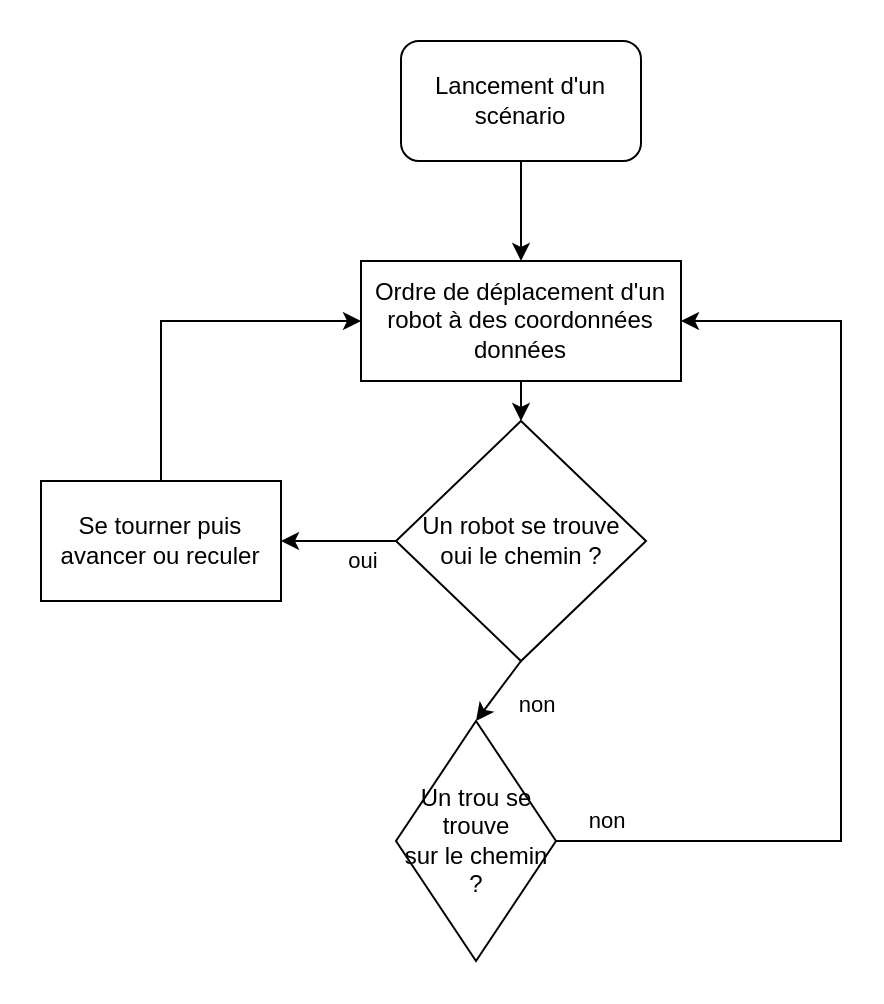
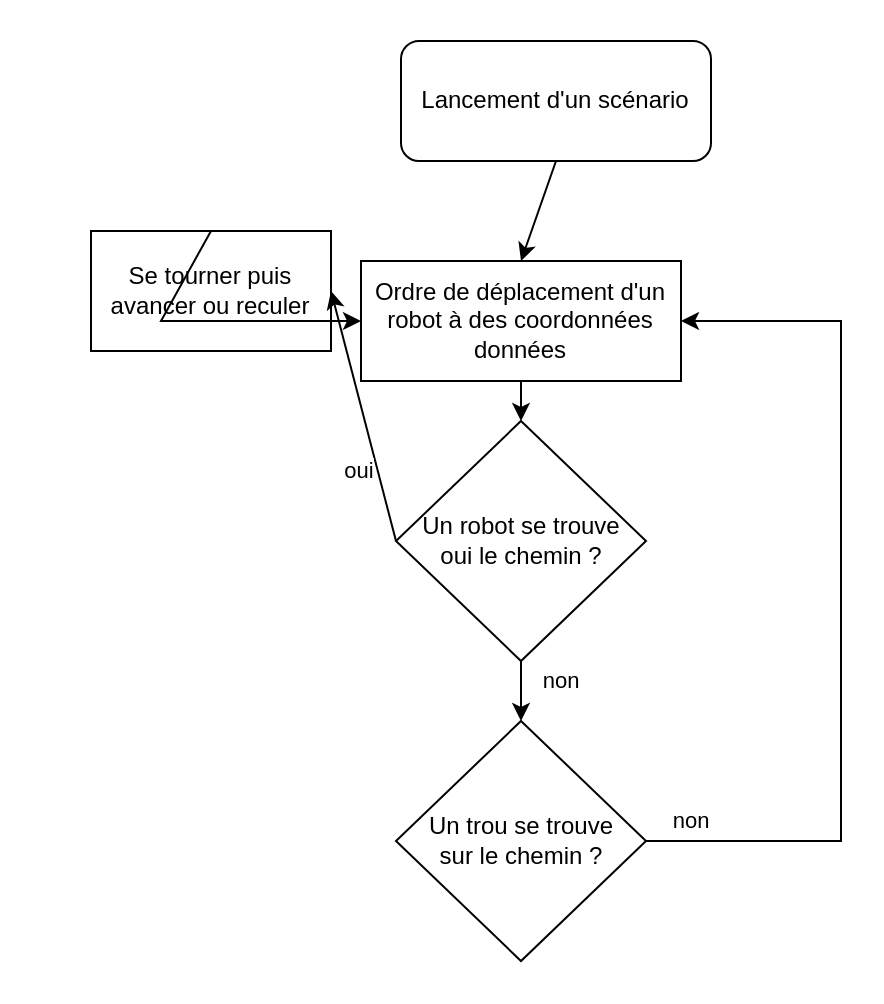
  <mxCell id="0" />
  <mxCell id="1" parent="0" />
  <mxCell id="2" value="&lt;span style=&quot;text-align: left;&quot;&gt;Ordre de déplacement d'un robot à des coordonnées données&lt;/span&gt;" style="rounded=0;whiteSpace=wrap;html=1;" parent="1" vertex="1"><mxGeometry x="180" y="130" width="160" height="60" as="geometry" /></mxCell>
  <mxCell id="3" value="Un robot se trouve&lt;div&gt;oui le chemin ?&lt;/div&gt;" style="rhombus;whiteSpace=wrap;html=1;" parent="1" vertex="1"><mxGeometry x="197.5" y="210" width="125" height="120" as="geometry" /></mxCell>
- <mxCell id="4" value="&lt;span style=&quot;text-align: left;&quot;&gt;Se tourner puis avancer ou reculer&lt;/span&gt;" style="rounded=0;whiteSpace=wrap;html=1;" parent="1" vertex="1"><mxGeometry x="20" y="240" width="120" height="60" as="geometry" /></mxCell>
- <mxCell id="5" value="Un trou se trouve&lt;div&gt;sur le chemin ?&lt;/div&gt;" style="rhombus;whiteSpace=wrap;html=1;" parent="1" vertex="1"><mxGeometry x="197.5" y="360" width="80" height="120" as="geometry" /></mxCell>
+ <mxCell id="4" value="&lt;span style=&quot;text-align: left;&quot;&gt;Se tourner puis avancer ou reculer&lt;/span&gt;" style="rounded=0;whiteSpace=wrap;html=1;" parent="1" vertex="1"><mxGeometry x="45" y="115" width="120" height="60" as="geometry" /></mxCell>
+ <mxCell id="5" value="Un trou se trouve&lt;div&gt;sur le chemin ?&lt;/div&gt;" style="rhombus;whiteSpace=wrap;html=1;" parent="1" vertex="1"><mxGeometry x="197.5" y="360" width="125" height="120" as="geometry" /></mxCell>
  <mxCell id="6" value="" style="endArrow=classic;html=1;rounded=0;exitX=0.5;exitY=1;exitDx=0;exitDy=0;" parent="1" source="2" target="3" edge="1"><mxGeometry width="50" height="50" relative="1" as="geometry"><mxPoint x="290" y="260" as="sourcePoint" /><mxPoint x="340" y="210" as="targetPoint" /></mxGeometry></mxCell>
  <mxCell id="7" value="non" style="endArrow=classic;html=1;rounded=0;exitX=1;exitY=0.5;exitDx=0;exitDy=0;entryX=1;entryY=0.5;entryDx=0;entryDy=0;" parent="1" source="5" target="2" edge="1"><mxGeometry x="-0.902" y="10" width="50" height="50" relative="1" as="geometry"><mxPoint x="360" y="480" as="sourcePoint" /><mxPoint x="420" y="480" as="targetPoint" /><Array as="points"><mxPoint x="420" y="420" /><mxPoint x="420" y="160" /></Array><mxPoint x="1" as="offset" /></mxGeometry></mxCell>
  <mxCell id="8" value="non" style="endArrow=classic;html=1;rounded=0;exitX=0.5;exitY=1;exitDx=0;exitDy=0;entryX=0.5;entryY=0;entryDx=0;entryDy=0;" parent="1" source="3" target="5" edge="1"><mxGeometry x="-0.333" y="20" width="50" height="50" relative="1" as="geometry"><mxPoint x="400" y="315" as="sourcePoint" /><mxPoint x="450" y="265" as="targetPoint" /><mxPoint as="offset" /></mxGeometry></mxCell>
  <mxCell id="9" value="oui" style="endArrow=classic;html=1;rounded=0;exitX=0;exitY=0.5;exitDx=0;exitDy=0;entryX=1;entryY=0.5;entryDx=0;entryDy=0;" parent="1" source="3" target="4" edge="1"><mxGeometry x="-0.391" y="10" width="50" height="50" relative="1" as="geometry"><mxPoint x="410" y="325" as="sourcePoint" /><mxPoint x="460" y="275" as="targetPoint" /><mxPoint x="1" as="offset" /></mxGeometry></mxCell>
  <mxCell id="10" value="" style="endArrow=classic;html=1;rounded=0;exitX=0.5;exitY=0;exitDx=0;exitDy=0;entryX=0;entryY=0.5;entryDx=0;entryDy=0;" parent="1" source="4" target="2" edge="1"><mxGeometry width="50" height="50" relative="1" as="geometry"><mxPoint x="30" y="190" as="sourcePoint" /><mxPoint x="80" y="140" as="targetPoint" /><Array as="points"><mxPoint x="80" y="160" /></Array></mxGeometry></mxCell>
- <mxCell id="11" value="Lancement d'un scénario" style="rounded=1;whiteSpace=wrap;html=1;" vertex="1" parent="1"><mxGeometry x="200" y="20" width="120" height="60" as="geometry" /></mxCell>
+ <mxCell id="11" value="Lancement d'un scénario" style="rounded=1;whiteSpace=wrap;html=1;" vertex="1" parent="1"><mxGeometry x="200" y="20" width="155" height="60" as="geometry" /></mxCell>
  <mxCell id="12" value="" style="endArrow=classic;html=1;rounded=0;entryX=0.5;entryY=0;entryDx=0;entryDy=0;exitX=0.5;exitY=1;exitDx=0;exitDy=0;" edge="1" parent="1" source="11" target="2"><mxGeometry width="50" height="50" relative="1" as="geometry"><mxPoint x="260" y="300" as="sourcePoint" /><mxPoint x="310" y="250" as="targetPoint" /></mxGeometry></mxCell>
